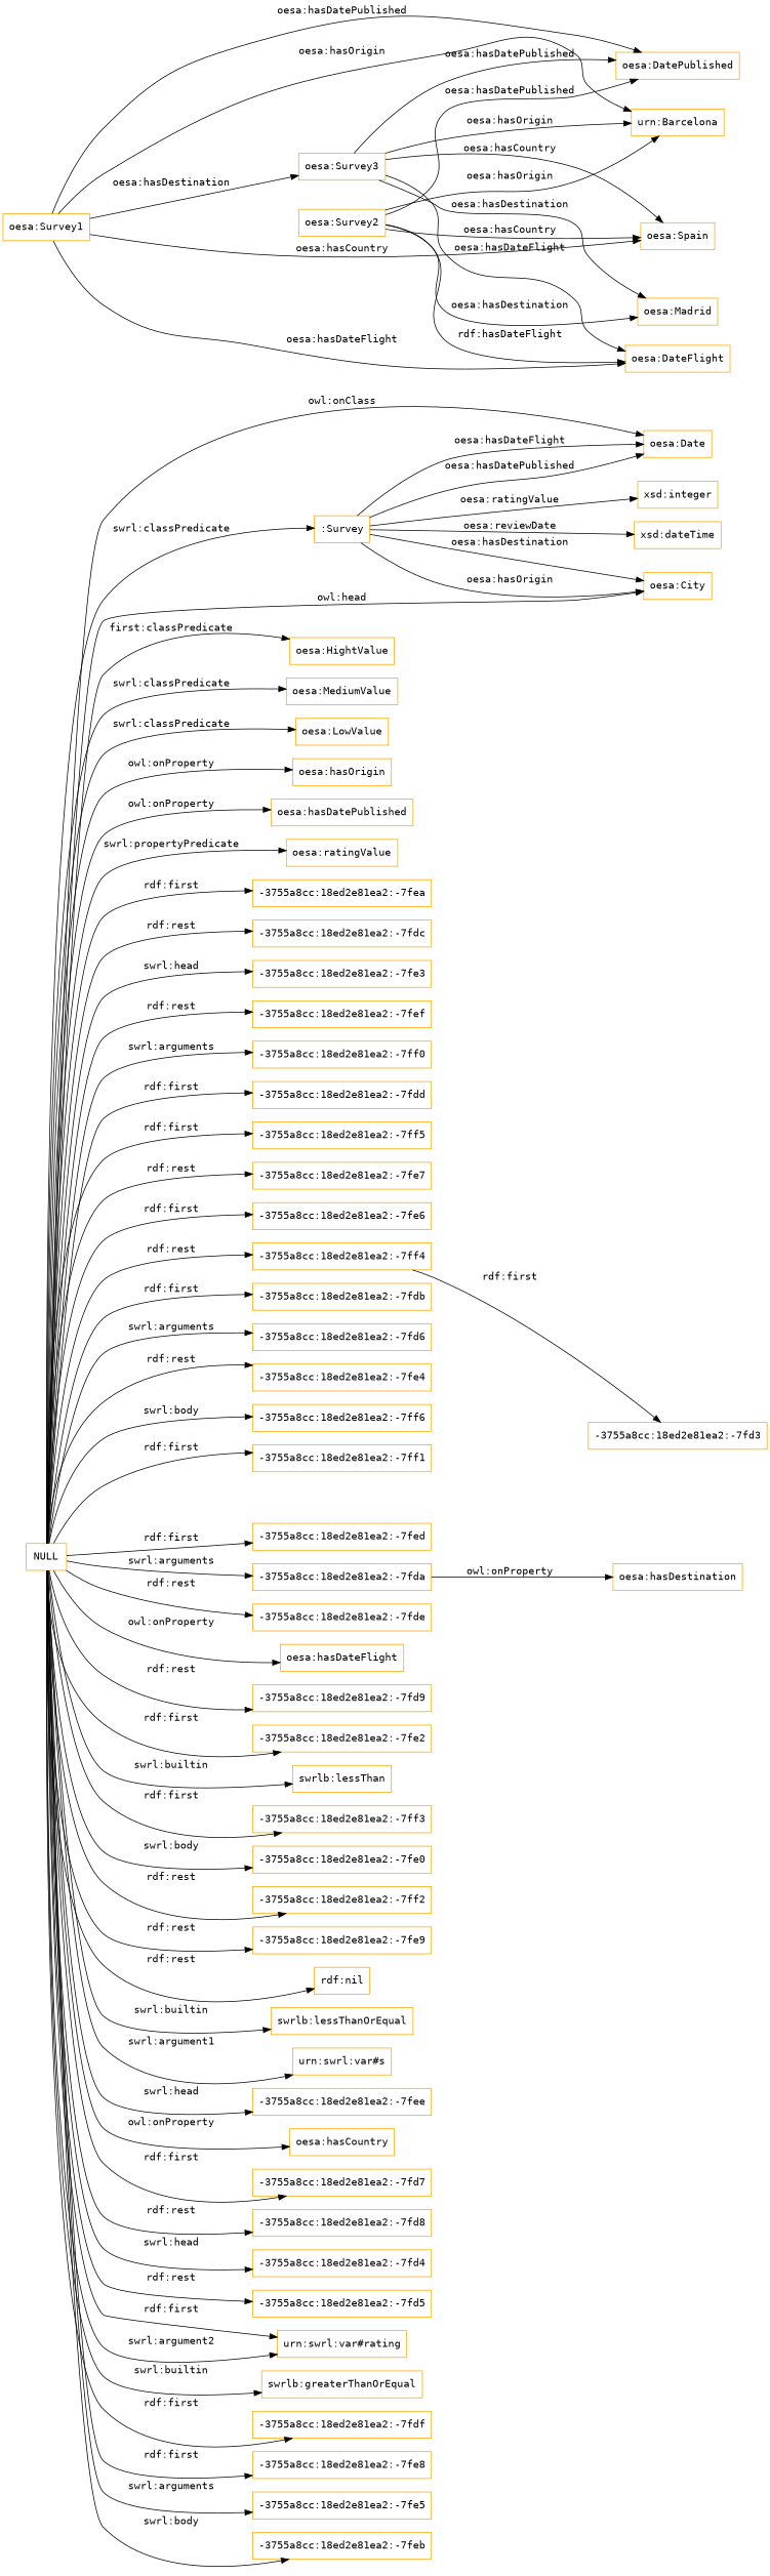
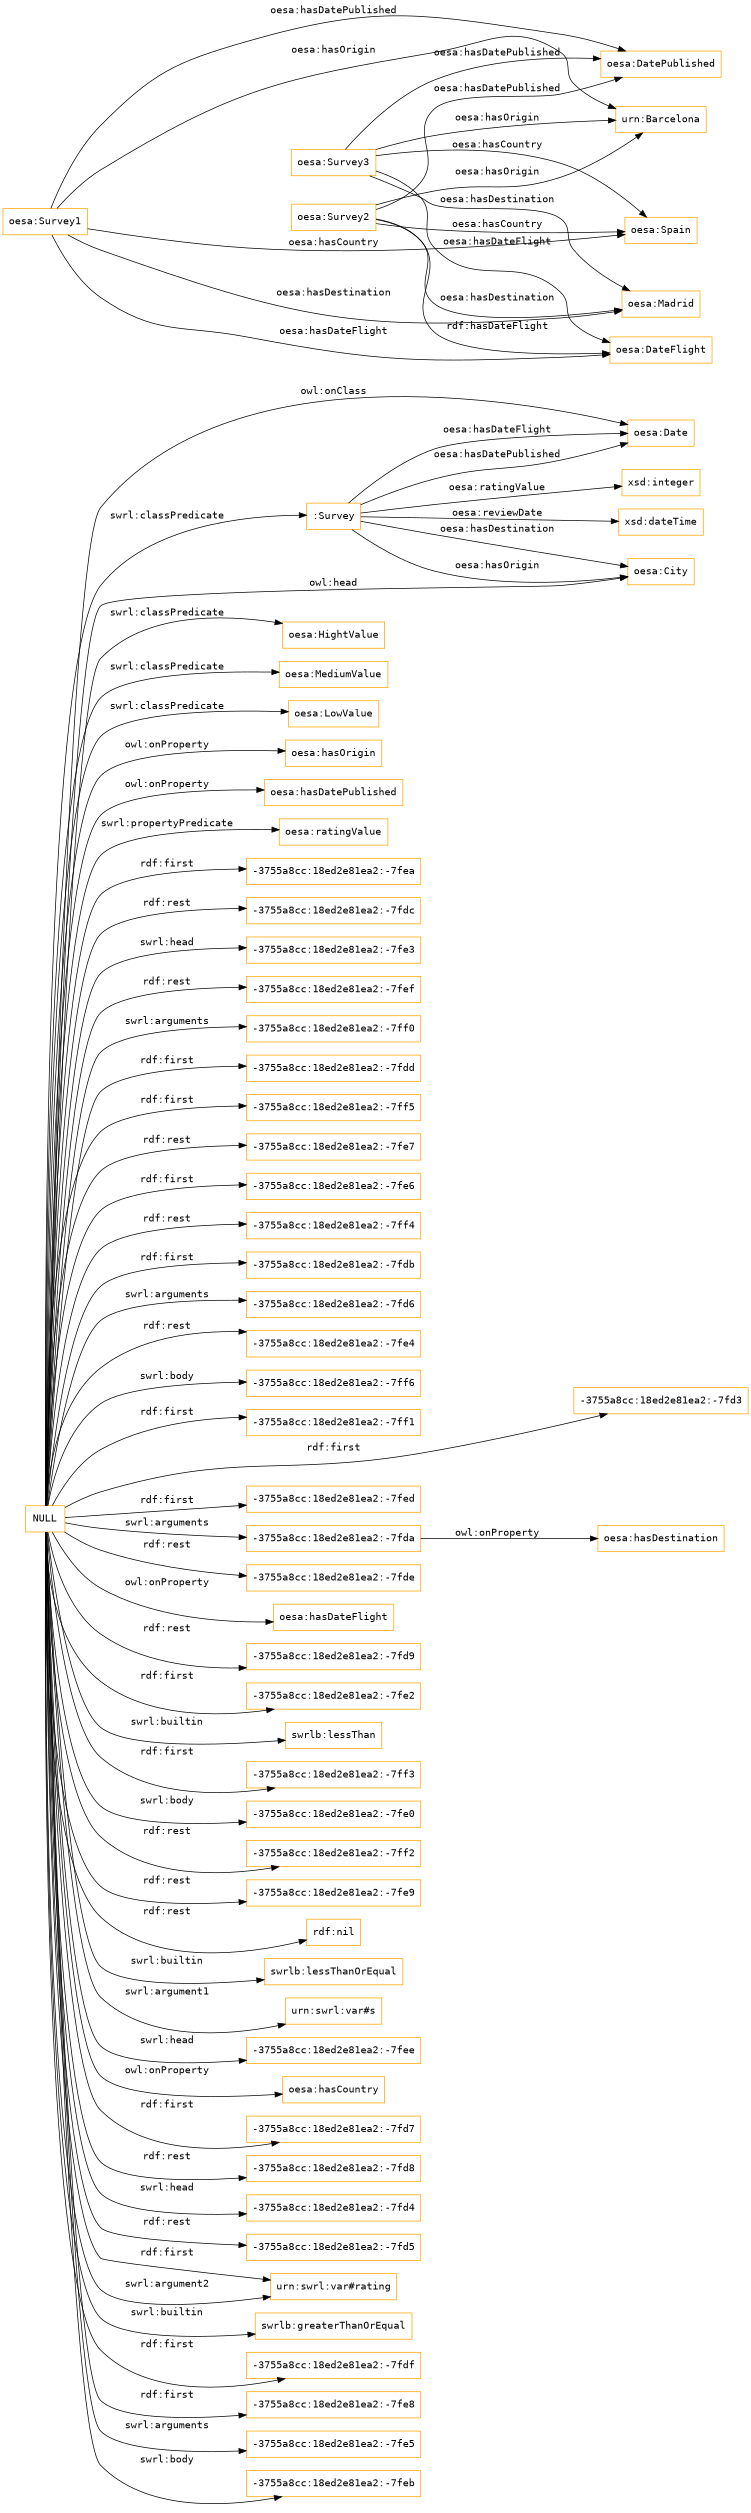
  digraph {
    fontname="DejaVu Sans Mono"
    rankdir=LR
    node [color=orange fontname="DejaVu Sans Mono" shape=rectangle]
    edge [fontname="DejaVu Sans Mono"]
    ":Survey"
    "oesa:City"
    "oesa:Date"
    "xsd:integer"
    "xsd:dateTime"
    n6 [label="urn:Barcelona"]
    "oesa:Survey2"
    "oesa:Madrid"
    "oesa:DatePublished"
    "oesa:DateFlight"
    "oesa:Spain"
    "oesa:Survey3"
    NULL
    "oesa:HightValue"
    "oesa:MediumValue"
    "oesa:LowValue"
    "oesa:hasOrigin"
    "oesa:hasDatePublished"
    "oesa:ratingValue"
    "-3755a8cc:18ed2e81ea2:-7fea"
    "-3755a8cc:18ed2e81ea2:-7fdc"
    "-3755a8cc:18ed2e81ea2:-7fe3"
    "-3755a8cc:18ed2e81ea2:-7fef"
    "-3755a8cc:18ed2e81ea2:-7ff0"
    "-3755a8cc:18ed2e81ea2:-7fdd"
    "-3755a8cc:18ed2e81ea2:-7ff5"
    "-3755a8cc:18ed2e81ea2:-7fe7"
    "-3755a8cc:18ed2e81ea2:-7fe6"
    "-3755a8cc:18ed2e81ea2:-7fd3"
    "-3755a8cc:18ed2e81ea2:-7fdb"
    "-3755a8cc:18ed2e81ea2:-7fd6"
    "-3755a8cc:18ed2e81ea2:-7fe4"
    "-3755a8cc:18ed2e81ea2:-7ff6"
    "-3755a8cc:18ed2e81ea2:-7ff1"
    "-3755a8cc:18ed2e81ea2:-7ff4"
    "-3755a8cc:18ed2e81ea2:-7fed"
    "-3755a8cc:18ed2e81ea2:-7fda"
    "-3755a8cc:18ed2e81ea2:-7fde"
    "oesa:hasDateFlight"
    "-3755a8cc:18ed2e81ea2:-7fd9"
    "-3755a8cc:18ed2e81ea2:-7fe2"
    "swrlb:lessThan"
    "-3755a8cc:18ed2e81ea2:-7ff3"
    "-3755a8cc:18ed2e81ea2:-7fe0"
    "-3755a8cc:18ed2e81ea2:-7ff2"
    "-3755a8cc:18ed2e81ea2:-7fe9"
    "rdf:nil"
    "swrlb:lessThanOrEqual"
    "urn:swrl:var#s"
    "-3755a8cc:18ed2e81ea2:-7fee"
    "oesa:hasCountry"
    "-3755a8cc:18ed2e81ea2:-7fd7"
    "-3755a8cc:18ed2e81ea2:-7fd8"
    "-3755a8cc:18ed2e81ea2:-7fd4"
    "-3755a8cc:18ed2e81ea2:-7fd5"
    "urn:swrl:var#rating"
    "swrlb:greaterThanOrEqual"
    "-3755a8cc:18ed2e81ea2:-7fdf"
    "-3755a8cc:18ed2e81ea2:-7fe8"
    "-3755a8cc:18ed2e81ea2:-7fe5"
    "-3755a8cc:18ed2e81ea2:-7feb"
    "oesa:hasDestination"
    "oesa:Survey1"
    ":Survey" -> "oesa:City" [label="oesa:hasOrigin"]
    ":Survey" -> "oesa:City" [label="oesa:hasDestination"]
    ":Survey" -> "oesa:Date" [label="oesa:hasDatePublished"]
    ":Survey" -> "oesa:Date" [label="oesa:hasDateFlight"]
    ":Survey" -> "xsd:integer" [label="oesa:ratingValue"]
    ":Survey" -> "xsd:dateTime" [label="oesa:reviewDate"]
    "oesa:Survey2" -> n6 [label="oesa:hasOrigin"]
    "oesa:Survey2" -> "oesa:Madrid" [label="oesa:hasDestination"]
    "oesa:Survey2" -> "oesa:DatePublished" [label="oesa:hasDatePublished"]
    "oesa:Survey2" -> "oesa:DateFlight" [label="rdf:hasDateFlight"]
    "oesa:Survey2" -> "oesa:Spain" [label="oesa:hasCountry"]
    "oesa:Survey3" -> n6 [label="oesa:hasOrigin"]
    "oesa:Survey3" -> "oesa:Madrid" [label="oesa:hasDestination"]
    "oesa:Survey3" -> "oesa:DatePublished" [label="oesa:hasDatePublished"]
    "oesa:Survey3" -> "oesa:DateFlight" [label="oesa:hasDateFlight"]
    "oesa:Survey3" -> "oesa:Spain" [label="oesa:hasCountry"]
    NULL -> ":Survey" [label="swrl:classPredicate"]
    NULL -> "oesa:City" [label="owl:head"]
    NULL -> "oesa:Date" [label="owl:onClass"]
-   NULL -> "oesa:HightValue" [label="first:classPredicate"]
+   NULL -> "oesa:HightValue" [label="swrl:classPredicate"]
    NULL -> "oesa:MediumValue" [label="swrl:classPredicate"]
    NULL -> "oesa:LowValue" [label="swrl:classPredicate"]
    NULL -> "oesa:hasOrigin" [label="owl:onProperty"]
    NULL -> "oesa:hasDatePublished" [label="owl:onProperty"]
    NULL -> "oesa:ratingValue" [label="swrl:propertyPredicate"]
    NULL -> "-3755a8cc:18ed2e81ea2:-7fea" [label="rdf:first"]
    NULL -> "-3755a8cc:18ed2e81ea2:-7fdc" [label="rdf:rest"]
    NULL -> "-3755a8cc:18ed2e81ea2:-7fe3" [label="swrl:head"]
    NULL -> "-3755a8cc:18ed2e81ea2:-7fef" [label="rdf:rest"]
    NULL -> "-3755a8cc:18ed2e81ea2:-7ff0" [label="swrl:arguments"]
    NULL -> "-3755a8cc:18ed2e81ea2:-7fdd" [label="rdf:first"]
    NULL -> "-3755a8cc:18ed2e81ea2:-7ff5" [label="rdf:first"]
    NULL -> "-3755a8cc:18ed2e81ea2:-7fe7" [label="rdf:rest"]
    NULL -> "-3755a8cc:18ed2e81ea2:-7fe6" [label="rdf:first"]
-   "-3755a8cc:18ed2e81ea2:-7ff4" -> "-3755a8cc:18ed2e81ea2:-7fd3" [label="rdf:first"]
+   NULL -> "-3755a8cc:18ed2e81ea2:-7fd3" [label="rdf:first"]
    NULL -> "-3755a8cc:18ed2e81ea2:-7fdb" [label="rdf:first"]
    NULL -> "-3755a8cc:18ed2e81ea2:-7fd6" [label="swrl:arguments"]
    NULL -> "-3755a8cc:18ed2e81ea2:-7fe4" [label="rdf:rest"]
    NULL -> "-3755a8cc:18ed2e81ea2:-7ff6" [label="swrl:body"]
    NULL -> "-3755a8cc:18ed2e81ea2:-7ff1" [label="rdf:first"]
    NULL -> "-3755a8cc:18ed2e81ea2:-7ff4" [label="rdf:rest"]
    NULL -> "-3755a8cc:18ed2e81ea2:-7fed" [label="rdf:first"]
    NULL -> "-3755a8cc:18ed2e81ea2:-7fda" [label="swrl:arguments"]
    NULL -> "-3755a8cc:18ed2e81ea2:-7fde" [label="rdf:rest"]
    NULL -> "oesa:hasDateFlight" [label="owl:onProperty"]
    NULL -> "-3755a8cc:18ed2e81ea2:-7fd9" [label="rdf:rest"]
    NULL -> "-3755a8cc:18ed2e81ea2:-7fe2" [label="rdf:first"]
    NULL -> "swrlb:lessThan" [label="swrl:builtin"]
    NULL -> "-3755a8cc:18ed2e81ea2:-7ff3" [label="rdf:first"]
    NULL -> "-3755a8cc:18ed2e81ea2:-7fe0" [label="swrl:body"]
    NULL -> "-3755a8cc:18ed2e81ea2:-7ff2" [label="rdf:rest"]
    NULL -> "-3755a8cc:18ed2e81ea2:-7fe9" [label="rdf:rest"]
    NULL -> "rdf:nil" [label="rdf:rest"]
    NULL -> "swrlb:lessThanOrEqual" [label="swrl:builtin"]
    NULL -> "urn:swrl:var#s" [label="swrl:argument1"]
    NULL -> "-3755a8cc:18ed2e81ea2:-7fee" [label="swrl:head"]
    NULL -> "oesa:hasCountry" [label="owl:onProperty"]
    NULL -> "-3755a8cc:18ed2e81ea2:-7fd7" [label="rdf:first"]
    NULL -> "-3755a8cc:18ed2e81ea2:-7fd8" [label="rdf:rest"]
    NULL -> "-3755a8cc:18ed2e81ea2:-7fd4" [label="swrl:head"]
    NULL -> "-3755a8cc:18ed2e81ea2:-7fd5" [label="rdf:rest"]
    NULL -> "urn:swrl:var#rating" [label="rdf:first"]
    NULL -> "urn:swrl:var#rating" [label="swrl:argument2"]
    NULL -> "swrlb:greaterThanOrEqual" [label="swrl:builtin"]
    NULL -> "-3755a8cc:18ed2e81ea2:-7fdf" [label="rdf:first"]
    NULL -> "-3755a8cc:18ed2e81ea2:-7fe8" [label="rdf:first"]
    NULL -> "-3755a8cc:18ed2e81ea2:-7fe5" [label="swrl:arguments"]
    NULL -> "-3755a8cc:18ed2e81ea2:-7feb" [label="swrl:body"]
    "-3755a8cc:18ed2e81ea2:-7fda" -> "oesa:hasDestination" [label="owl:onProperty"]
    "oesa:Survey1" -> n6 [label="oesa:hasOrigin"]
-   "oesa:Survey1" -> "oesa:Survey3" [label="oesa:hasDestination"]
+   "oesa:Survey1" -> "oesa:Madrid" [label="oesa:hasDestination"]
    "oesa:Survey1" -> "oesa:DatePublished" [label="oesa:hasDatePublished"]
    "oesa:Survey1" -> "oesa:DateFlight" [label="oesa:hasDateFlight"]
    "oesa:Survey1" -> "oesa:Spain" [label="oesa:hasCountry"]
  }
